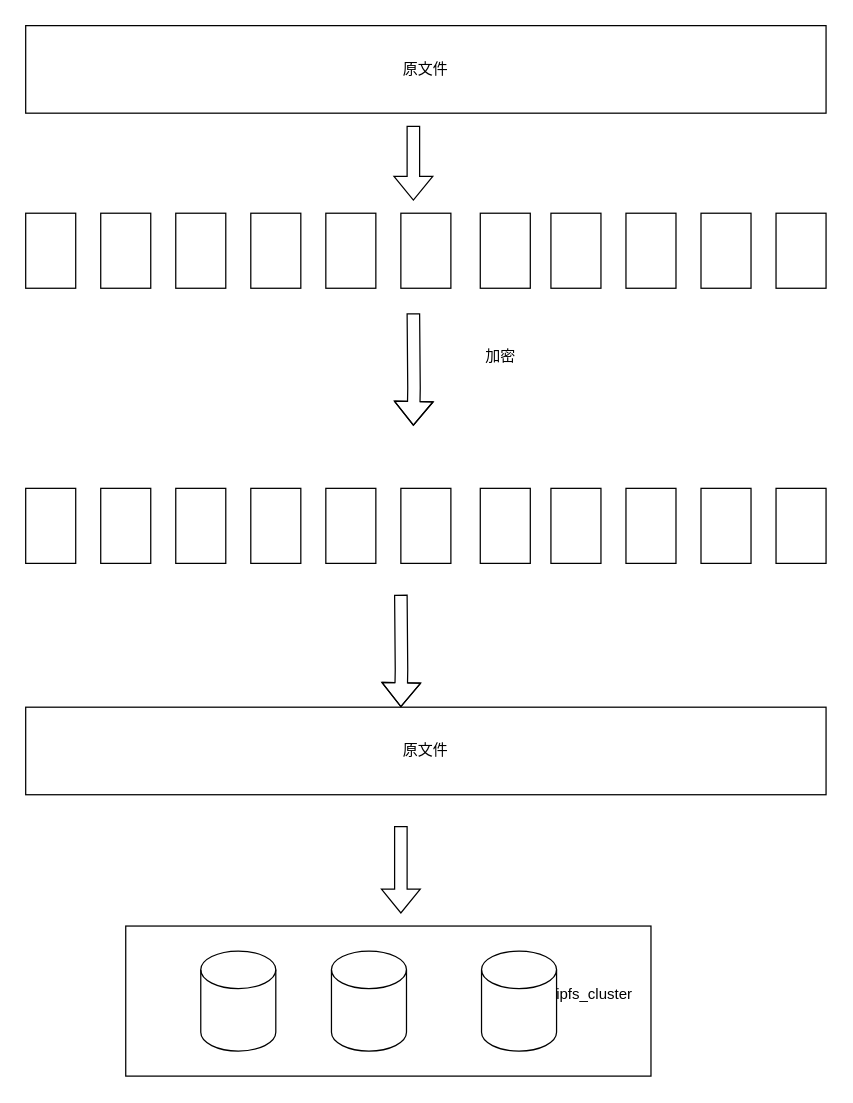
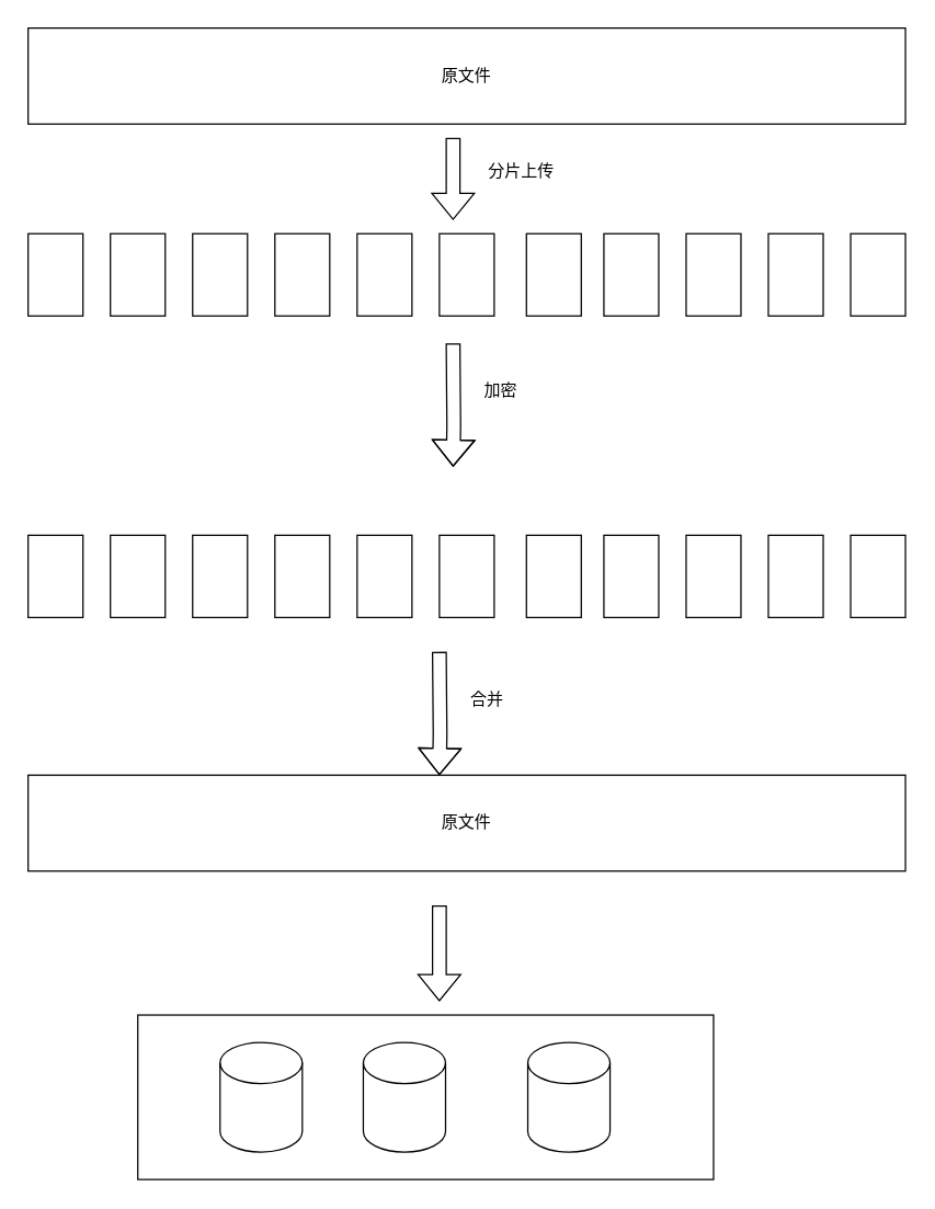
  <mxCell id="0" />
  <mxCell id="1" parent="0" />
  <mxCell id="2" value="" style="rounded=0;whiteSpace=wrap;html=1;" vertex="1" parent="1"><mxGeometry x="100" y="740" width="420" height="120" as="geometry" /></mxCell>
  <mxCell id="3" value="原文件" style="rounded=0;whiteSpace=wrap;html=1;" vertex="1" parent="1"><mxGeometry x="20" y="20" width="640" height="70" as="geometry" /></mxCell>
  <mxCell id="4" value="" style="rounded=0;whiteSpace=wrap;html=1;" vertex="1" parent="1"><mxGeometry x="20" y="170" width="40" height="60" as="geometry" /></mxCell>
  <mxCell id="5" value="" style="rounded=0;whiteSpace=wrap;html=1;" vertex="1" parent="1"><mxGeometry x="80" y="170" width="40" height="60" as="geometry" /></mxCell>
  <mxCell id="6" value="" style="rounded=0;whiteSpace=wrap;html=1;" vertex="1" parent="1"><mxGeometry x="140" y="170" width="40" height="60" as="geometry" /></mxCell>
  <mxCell id="7" value="" style="rounded=0;whiteSpace=wrap;html=1;" vertex="1" parent="1"><mxGeometry x="200" y="170" width="40" height="60" as="geometry" /></mxCell>
  <mxCell id="8" value="" style="rounded=0;whiteSpace=wrap;html=1;" vertex="1" parent="1"><mxGeometry x="260" y="170" width="40" height="60" as="geometry" /></mxCell>
  <mxCell id="9" value="" style="rounded=0;whiteSpace=wrap;html=1;" vertex="1" parent="1"><mxGeometry x="320" y="170" width="40" height="60" as="geometry" /></mxCell>
  <mxCell id="10" value="" style="rounded=0;whiteSpace=wrap;html=1;" vertex="1" parent="1"><mxGeometry x="383.5" y="170" width="40" height="60" as="geometry" /></mxCell>
  <mxCell id="11" value="" style="rounded=0;whiteSpace=wrap;html=1;" vertex="1" parent="1"><mxGeometry x="440" y="170" width="40" height="60" as="geometry" /></mxCell>
  <mxCell id="12" value="" style="rounded=0;whiteSpace=wrap;html=1;" vertex="1" parent="1"><mxGeometry x="500" y="170" width="40" height="60" as="geometry" /></mxCell>
  <mxCell id="13" value="" style="rounded=0;whiteSpace=wrap;html=1;" vertex="1" parent="1"><mxGeometry x="560" y="170" width="40" height="60" as="geometry" /></mxCell>
  <mxCell id="14" value="" style="rounded=0;whiteSpace=wrap;html=1;" vertex="1" parent="1"><mxGeometry x="620" y="170" width="40" height="60" as="geometry" /></mxCell>
  <mxCell id="15" value="" style="shape=flexArrow;endArrow=classic;html=1;rounded=0;" edge="1" parent="1"><mxGeometry width="50" height="50" relative="1" as="geometry"><mxPoint x="330" y="100" as="sourcePoint" /><mxPoint x="330" y="160" as="targetPoint" /></mxGeometry></mxCell>
+ <mxCell id="16" value="分片上传" style="text;html=1;strokeColor=none;fillColor=none;align=center;verticalAlign=middle;whiteSpace=wrap;rounded=0;" vertex="1" parent="1"><mxGeometry x="350" y="110" width="60" height="30" as="geometry" /></mxCell>
  <mxCell id="17" value="" style="rounded=0;whiteSpace=wrap;html=1;" vertex="1" parent="1"><mxGeometry x="20" y="390" width="40" height="60" as="geometry" /></mxCell>
  <mxCell id="18" value="" style="rounded=0;whiteSpace=wrap;html=1;" vertex="1" parent="1"><mxGeometry x="80" y="390" width="40" height="60" as="geometry" /></mxCell>
  <mxCell id="19" value="" style="rounded=0;whiteSpace=wrap;html=1;" vertex="1" parent="1"><mxGeometry x="140" y="390" width="40" height="60" as="geometry" /></mxCell>
  <mxCell id="20" value="" style="rounded=0;whiteSpace=wrap;html=1;" vertex="1" parent="1"><mxGeometry x="200" y="390" width="40" height="60" as="geometry" /></mxCell>
  <mxCell id="21" value="" style="rounded=0;whiteSpace=wrap;html=1;" vertex="1" parent="1"><mxGeometry x="260" y="390" width="40" height="60" as="geometry" /></mxCell>
  <mxCell id="22" value="" style="rounded=0;whiteSpace=wrap;html=1;" vertex="1" parent="1"><mxGeometry x="320" y="390" width="40" height="60" as="geometry" /></mxCell>
  <mxCell id="23" value="" style="rounded=0;whiteSpace=wrap;html=1;" vertex="1" parent="1"><mxGeometry x="383.5" y="390" width="40" height="60" as="geometry" /></mxCell>
  <mxCell id="24" value="" style="rounded=0;whiteSpace=wrap;html=1;" vertex="1" parent="1"><mxGeometry x="440" y="390" width="40" height="60" as="geometry" /></mxCell>
  <mxCell id="25" value="" style="rounded=0;whiteSpace=wrap;html=1;" vertex="1" parent="1"><mxGeometry x="500" y="390" width="40" height="60" as="geometry" /></mxCell>
  <mxCell id="26" value="" style="rounded=0;whiteSpace=wrap;html=1;" vertex="1" parent="1"><mxGeometry x="560" y="390" width="40" height="60" as="geometry" /></mxCell>
  <mxCell id="27" value="" style="rounded=0;whiteSpace=wrap;html=1;" vertex="1" parent="1"><mxGeometry x="620" y="390" width="40" height="60" as="geometry" /></mxCell>
  <mxCell id="28" value="" style="shape=flexArrow;endArrow=classic;html=1;rounded=0;" edge="1" parent="1"><mxGeometry width="50" height="50" relative="1" as="geometry"><mxPoint x="330" y="250" as="sourcePoint" /><mxPoint x="330" y="340" as="targetPoint" /><Array as="points"><mxPoint x="330.5" y="310" /></Array></mxGeometry></mxCell>
- <mxCell id="29" value="加密" style="text;html=1;strokeColor=none;fillColor=none;align=center;verticalAlign=middle;whiteSpace=wrap;rounded=0;" vertex="1" parent="1"><mxGeometry x="369.5" y="270" width="60" height="30" as="geometry" /></mxCell>
+ <mxCell id="29" value="加密" style="text;html=1;strokeColor=none;fillColor=none;align=center;verticalAlign=middle;whiteSpace=wrap;rounded=0;" vertex="1" parent="1"><mxGeometry x="334.5" y="270" width="60" height="30" as="geometry" /></mxCell>
  <mxCell id="30" value="原文件" style="rounded=0;whiteSpace=wrap;html=1;" vertex="1" parent="1"><mxGeometry x="20" y="565" width="640" height="70" as="geometry" /></mxCell>
  <mxCell id="31" value="" style="shape=flexArrow;endArrow=classic;html=1;rounded=0;" edge="1" parent="1"><mxGeometry width="50" height="50" relative="1" as="geometry"><mxPoint x="320" y="475" as="sourcePoint" /><mxPoint x="320" y="565" as="targetPoint" /><Array as="points"><mxPoint x="320.5" y="535" /></Array></mxGeometry></mxCell>
+ <mxCell id="32" value="合并" style="text;html=1;strokeColor=none;fillColor=none;align=center;verticalAlign=middle;whiteSpace=wrap;rounded=0;" vertex="1" parent="1"><mxGeometry x="324.5" y="495" width="60" height="30" as="geometry" /></mxCell>
  <mxCell id="33" value="" style="shape=cylinder3;whiteSpace=wrap;html=1;boundedLbl=1;backgroundOutline=1;size=15;" vertex="1" parent="1"><mxGeometry x="160" y="760" width="60" height="80" as="geometry" /></mxCell>
  <mxCell id="34" value="" style="shape=cylinder3;whiteSpace=wrap;html=1;boundedLbl=1;backgroundOutline=1;size=15;" vertex="1" parent="1"><mxGeometry x="264.5" y="760" width="60" height="80" as="geometry" /></mxCell>
  <mxCell id="35" value="" style="shape=cylinder3;whiteSpace=wrap;html=1;boundedLbl=1;backgroundOutline=1;size=15;" vertex="1" parent="1"><mxGeometry x="384.5" y="760" width="60" height="80" as="geometry" /></mxCell>
- <mxCell id="36" value="ipfs_cluster" style="text;html=1;strokeColor=none;fillColor=none;align=center;verticalAlign=middle;whiteSpace=wrap;rounded=0;" vertex="1" parent="1"><mxGeometry x="445" y="780" width="60" height="30" as="geometry" /></mxCell>
  <mxCell id="37" value="" style="shape=flexArrow;endArrow=classic;html=1;rounded=0;" edge="1" parent="1"><mxGeometry width="50" height="50" relative="1" as="geometry"><mxPoint x="320" y="660" as="sourcePoint" /><mxPoint x="320" y="730" as="targetPoint" /></mxGeometry></mxCell>
